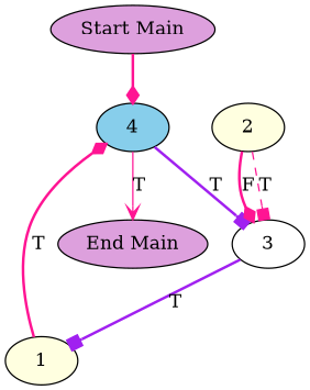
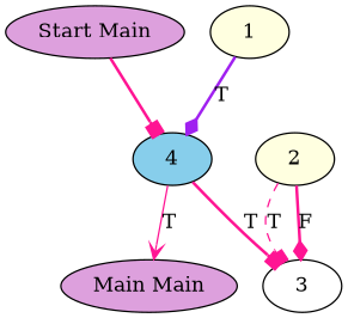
  digraph {
    node [fillcolor=plum style=filled]
    edge [arrowhead=diamond color=deeppink style=bold]
    "Start Main"
    4 [fillcolor=skyblue]
    3 [fillcolor=white]
-   "End Main"
+   "End Main" [label="Main Main"]
    1 [fillcolor=lightyellow]
    2 [fillcolor=lightyellow]
    subgraph sub_1 {
      "Start Main"
      4
      3
      "End Main"
      1
      2
    }
-   "Start Main" -> 4
-   4 -> 3 [arrowhead=box color=purple label=T]
+   "Start Main" -> 4 [arrowhead=box]
+   4 -> 3 [arrowhead=box label=T]
    4 -> "End Main" [arrowhead=vee label=T style=solid]
-   3 -> 1 [arrowhead=box color=purple label=T]
-   1 -> 4 [label=T]
+   1 -> 4 [color=purple label=T]
    2 -> 3 [arrowhead=box label=T style=dashed]
    2 -> 3 [label=F]
  }
